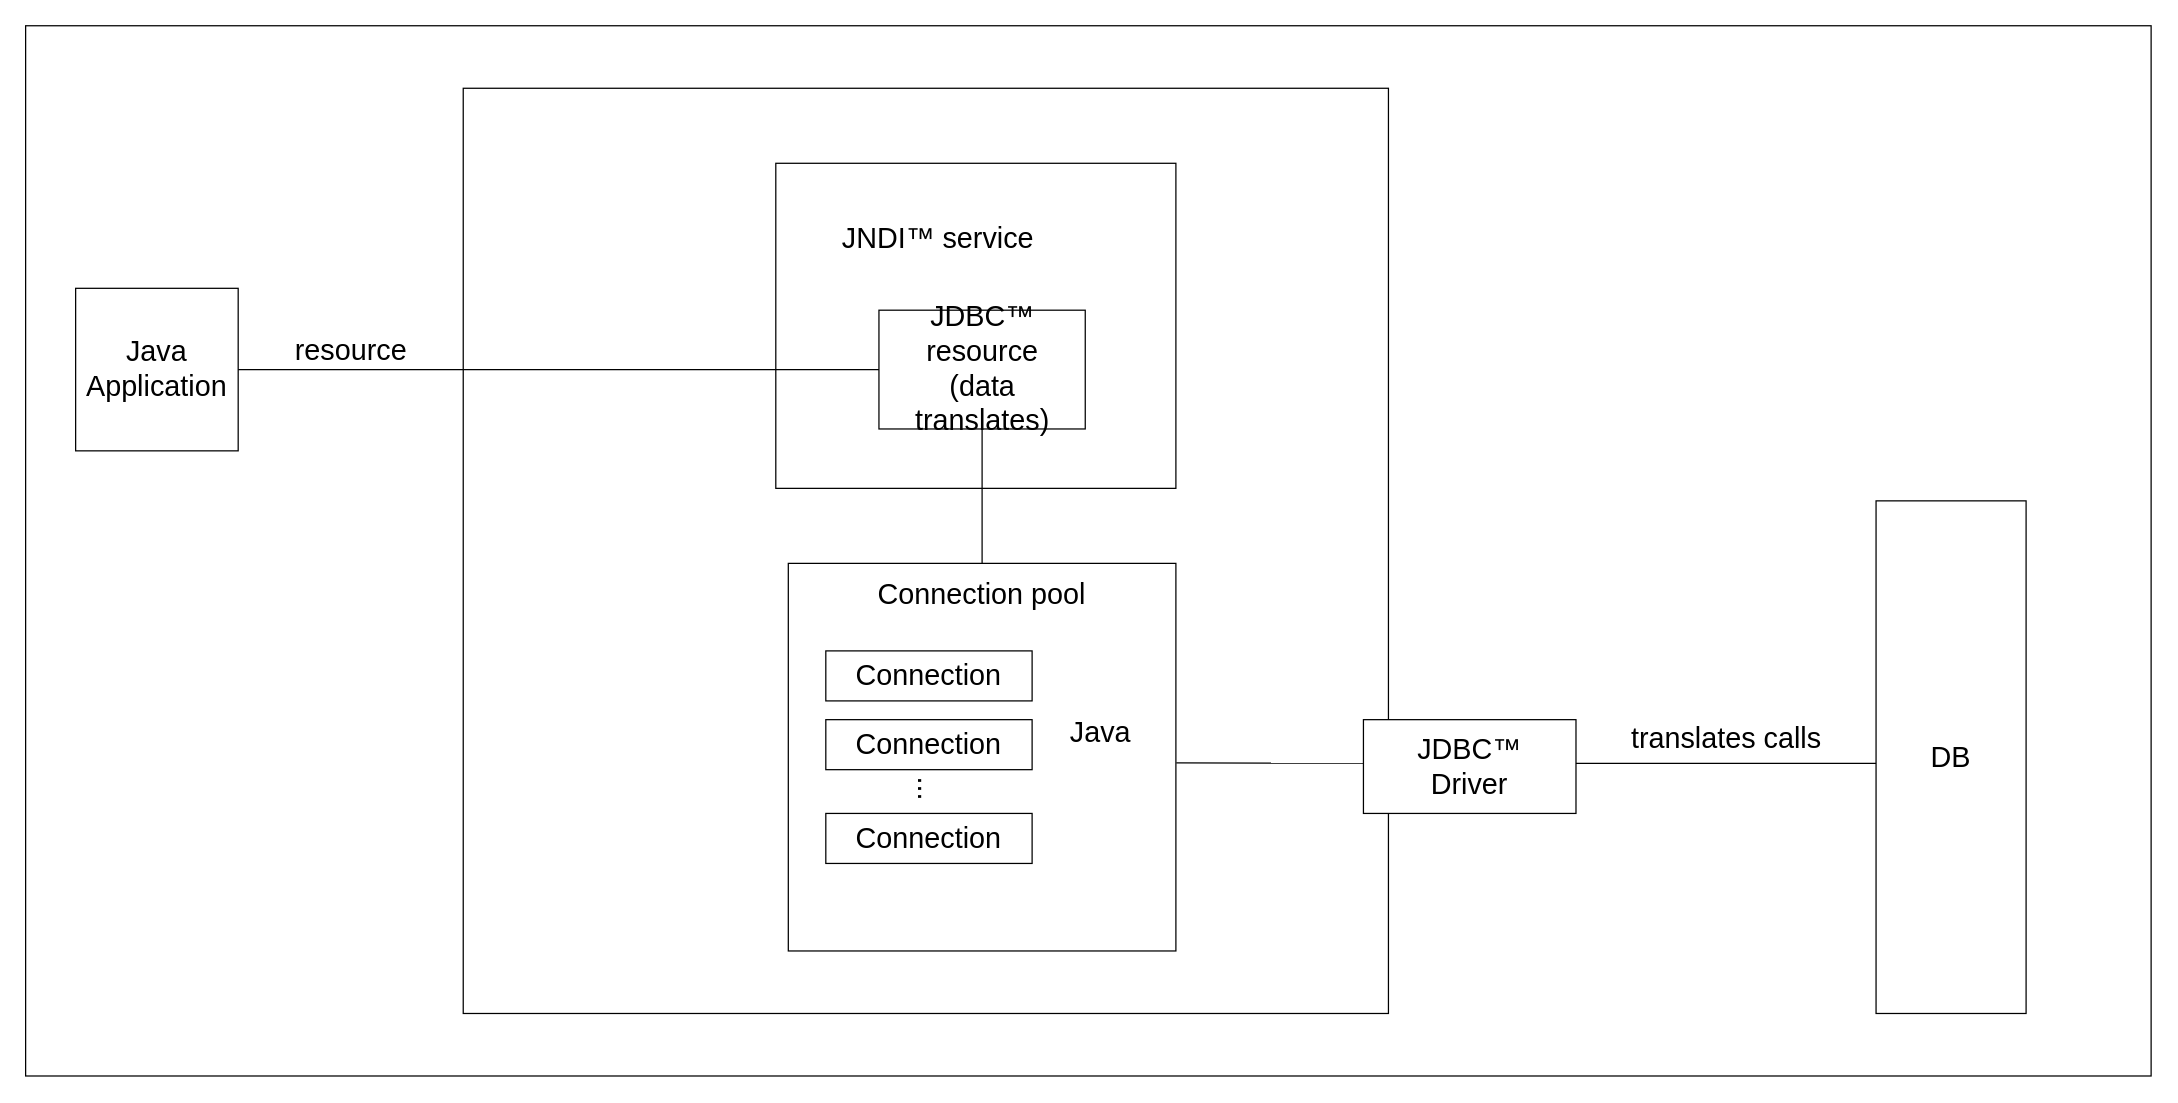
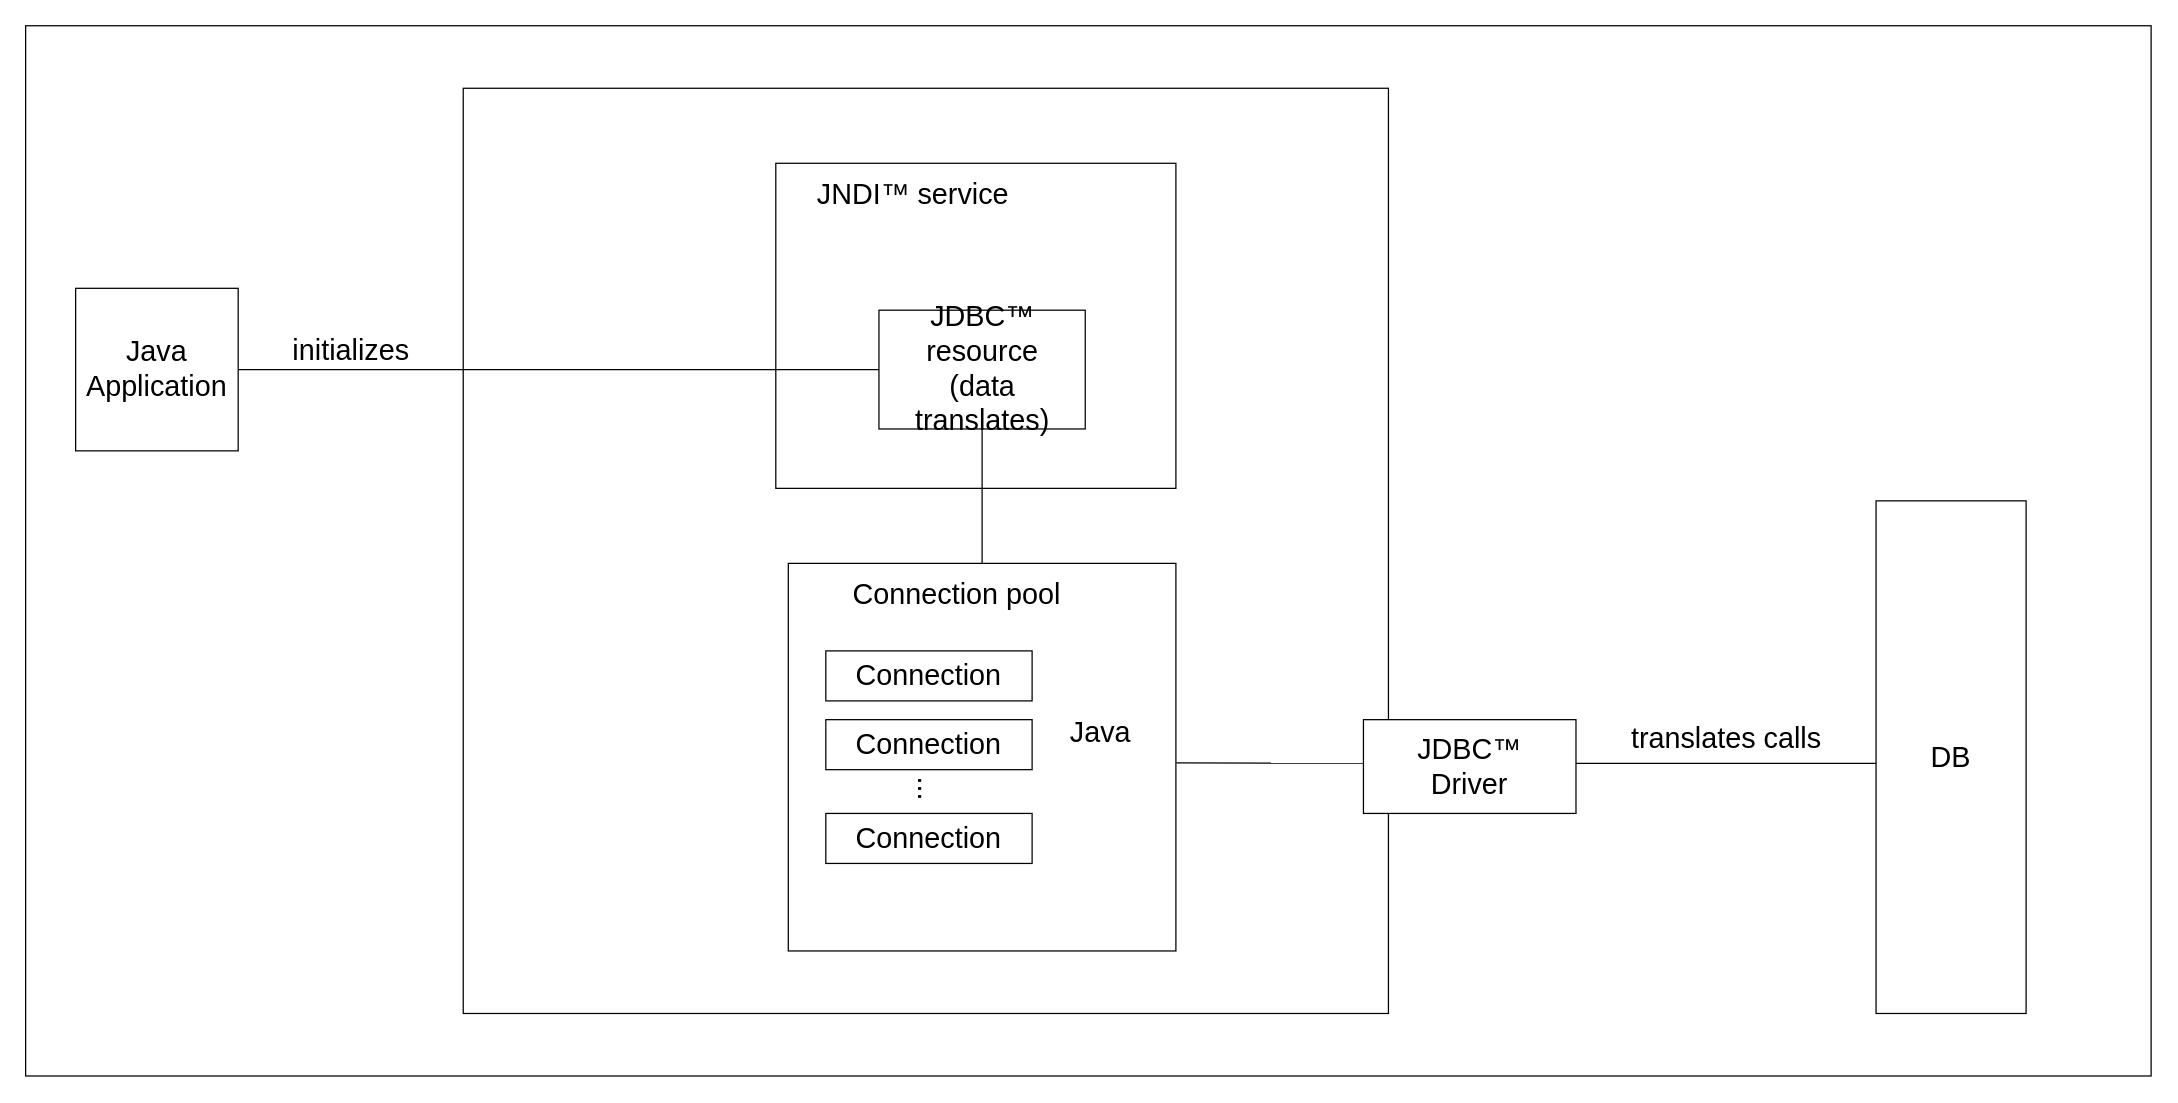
  <mxCell id="0" />
  <mxCell id="1" parent="0" />
  <mxCell id="2" value="" style="rounded=0;whiteSpace=wrap;html=1;fontSize=23;strokeWidth=1;fillColor=default;" vertex="1" parent="1"><mxGeometry x="20" width="1700" height="840" as="geometry" y="20" /></mxCell>
  <mxCell id="3" value="" style="whiteSpace=wrap;html=1;aspect=fixed;fontSize=24;strokeWidth=1;" vertex="1" parent="1"><mxGeometry x="60" y="230" width="130" height="130" as="geometry" /></mxCell>
  <mxCell id="4" value="Java Application" style="text;html=1;strokeColor=none;fillColor=none;align=center;verticalAlign=middle;whiteSpace=wrap;rounded=0;fontSize=23;" vertex="1" parent="1"><mxGeometry x="95" y="280" width="60" height="30" as="geometry" /></mxCell>
  <mxCell id="5" value="" style="whiteSpace=wrap;html=1;aspect=fixed;fontSize=23;strokeWidth=1;" vertex="1" parent="1"><mxGeometry x="370" y="70" width="740" height="740" as="geometry" /></mxCell>
  <mxCell id="6" value="JDBC™ resource&lt;br&gt;(data translates)" style="rounded=0;whiteSpace=wrap;html=1;fontSize=23;strokeWidth=1;" vertex="1" parent="1"><mxGeometry x="702.5" y="247.5" width="165" height="95" as="geometry" /></mxCell>
  <mxCell id="7" value="" style="whiteSpace=wrap;html=1;aspect=fixed;fontSize=23;strokeWidth=1;" vertex="1" parent="1"><mxGeometry x="630" y="450" width="310" height="310" as="geometry" /></mxCell>
- <mxCell id="8" value="Connection pool" style="text;html=1;strokeColor=none;fillColor=none;align=center;verticalAlign=middle;whiteSpace=wrap;rounded=0;fontSize=23;" vertex="1" parent="1"><mxGeometry x="690" y="460" width="190" height="30" as="geometry" /></mxCell>
+ <mxCell id="8" value="Connection pool" style="text;html=1;strokeColor=none;fillColor=none;align=center;verticalAlign=middle;whiteSpace=wrap;rounded=0;fontSize=23;" vertex="1" parent="1"><mxGeometry x="670" y="460" width="190" height="30" as="geometry" /></mxCell>
  <mxCell id="9" value="Connection" style="rounded=0;whiteSpace=wrap;html=1;fontSize=23;strokeWidth=1;" vertex="1" parent="1"><mxGeometry x="660" y="520" width="165" height="40" as="geometry" /></mxCell>
  <mxCell id="10" value="Connection" style="rounded=0;whiteSpace=wrap;html=1;fontSize=23;strokeWidth=1;" vertex="1" parent="1"><mxGeometry x="660" y="575" width="165" height="40" as="geometry" /></mxCell>
  <mxCell id="11" value="Connection" style="rounded=0;whiteSpace=wrap;html=1;fontSize=23;strokeWidth=1;" vertex="1" parent="1"><mxGeometry x="660" y="650" width="165" height="40" as="geometry" /></mxCell>
  <mxCell id="12" value="..." style="text;html=1;strokeColor=none;fillColor=none;align=center;verticalAlign=middle;whiteSpace=wrap;rounded=0;fontSize=23;rotation=90;" vertex="1" parent="1"><mxGeometry x="707.5" y="610" width="70" height="40" as="geometry" /></mxCell>
  <mxCell id="13" value="" style="endArrow=none;html=1;rounded=0;fontSize=23;exitX=1.001;exitY=0.515;exitDx=0;exitDy=0;entryX=0.001;entryY=0.464;entryDx=0;entryDy=0;exitPerimeter=0;entryPerimeter=0;" edge="1" parent="1" source="7" target="14"><mxGeometry width="50" height="50" relative="1" as="geometry"><mxPoint x="960" y="690" as="sourcePoint" /><mxPoint x="1090" y="635" as="targetPoint" /></mxGeometry></mxCell>
  <mxCell id="14" value="JDBC™ &lt;br&gt;Driver" style="rounded=0;whiteSpace=wrap;html=1;fontSize=23;strokeWidth=1;" vertex="1" parent="1"><mxGeometry x="1090" y="575" width="170" height="75" as="geometry" /></mxCell>
  <mxCell id="15" value="" style="endArrow=none;html=1;rounded=0;fontSize=23;exitX=1;exitY=0.5;exitDx=0;exitDy=0;entryX=0;entryY=0.5;entryDx=0;entryDy=0;" edge="1" parent="1" source="3" target="6"><mxGeometry width="50" height="50" relative="1" as="geometry"><mxPoint x="280" y="310" as="sourcePoint" /><mxPoint x="410" y="295" as="targetPoint" /></mxGeometry></mxCell>
  <mxCell id="16" value="" style="endArrow=none;html=1;rounded=0;fontSize=23;entryX=0.5;entryY=1;entryDx=0;entryDy=0;exitX=0.5;exitY=0;exitDx=0;exitDy=0;" edge="1" parent="1" source="7" target="6"><mxGeometry width="50" height="50" relative="1" as="geometry"><mxPoint x="740" y="430" as="sourcePoint" /><mxPoint x="790" y="380" as="targetPoint" /></mxGeometry></mxCell>
- <mxCell id="17" value="resource" style="text;html=1;align=center;verticalAlign=middle;resizable=0;points=[];autosize=1;strokeColor=none;fillColor=none;fontSize=23;" vertex="1" parent="1"><mxGeometry x="220" y="260" width="120" height="40" as="geometry" /></mxCell>
+ <mxCell id="17" value="initializes" style="text;html=1;align=center;verticalAlign=middle;resizable=0;points=[];autosize=1;strokeColor=none;fillColor=none;fontSize=23;" vertex="1" parent="1"><mxGeometry x="220" y="260" width="120" height="40" as="geometry" /></mxCell>
  <mxCell id="18" value="DB" style="rounded=0;whiteSpace=wrap;html=1;fontSize=23;strokeWidth=1;" vertex="1" parent="1"><mxGeometry x="1500" y="400" width="120" height="410" as="geometry" /></mxCell>
  <mxCell id="19" value="" style="endArrow=none;html=1;rounded=0;fontSize=23;entryX=0;entryY=0.512;entryDx=0;entryDy=0;entryPerimeter=0;" edge="1" parent="1" target="18"><mxGeometry width="50" height="50" relative="1" as="geometry"><mxPoint x="1260" y="610" as="sourcePoint" /><mxPoint x="1330.711" y="612.5" as="targetPoint" /></mxGeometry></mxCell>
  <mxCell id="20" value="translates calls" style="text;html=1;align=center;verticalAlign=middle;resizable=0;points=[];autosize=1;strokeColor=none;fillColor=none;fontSize=23;" vertex="1" parent="1"><mxGeometry x="1290" y="570" width="180" height="40" as="geometry" /></mxCell>
  <mxCell id="21" value="" style="rounded=0;whiteSpace=wrap;html=1;fontSize=23;strokeWidth=1;fillColor=none;" vertex="1" parent="1"><mxGeometry x="620" y="130" width="320" height="260" as="geometry" /></mxCell>
- <mxCell id="22" value="JNDI™ service" style="text;html=1;strokeColor=none;fillColor=default;align=center;verticalAlign=middle;whiteSpace=wrap;rounded=0;fontSize=23;" vertex="1" parent="1"><mxGeometry x="660" y="175" width="180" height="30" as="geometry" /></mxCell>
+ <mxCell id="22" value="JNDI™ service" style="text;html=1;strokeColor=none;fillColor=default;align=center;verticalAlign=middle;whiteSpace=wrap;rounded=0;fontSize=23;" vertex="1" parent="1"><mxGeometry x="640" y="140" width="180" height="30" as="geometry" /></mxCell>
  <mxCell id="23" value="Java" style="text;html=1;strokeColor=none;fillColor=none;align=center;verticalAlign=middle;whiteSpace=wrap;rounded=0;fontSize=23;" vertex="1" parent="1"><mxGeometry x="850" y="570" width="60" height="30" as="geometry" /></mxCell>
